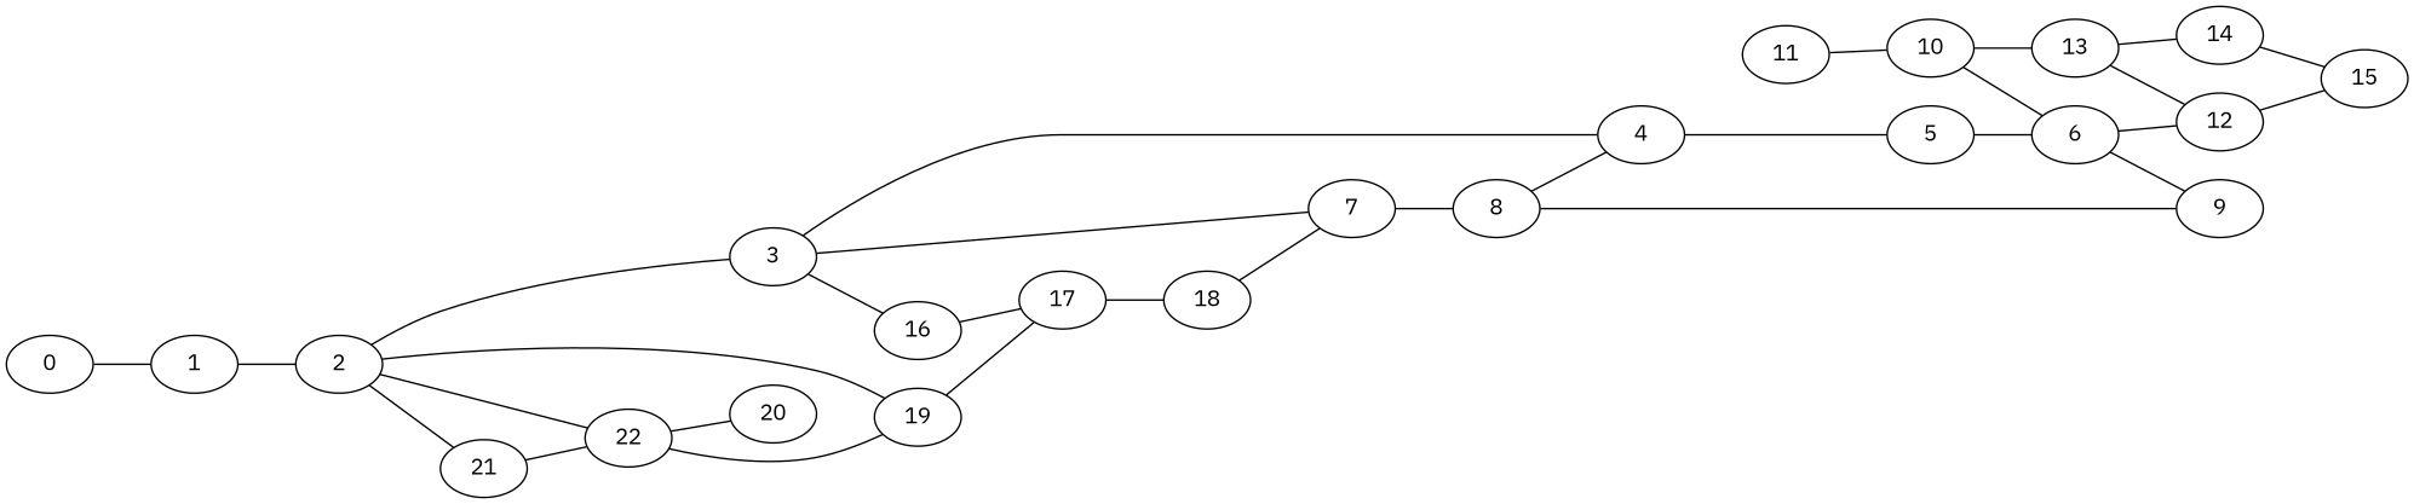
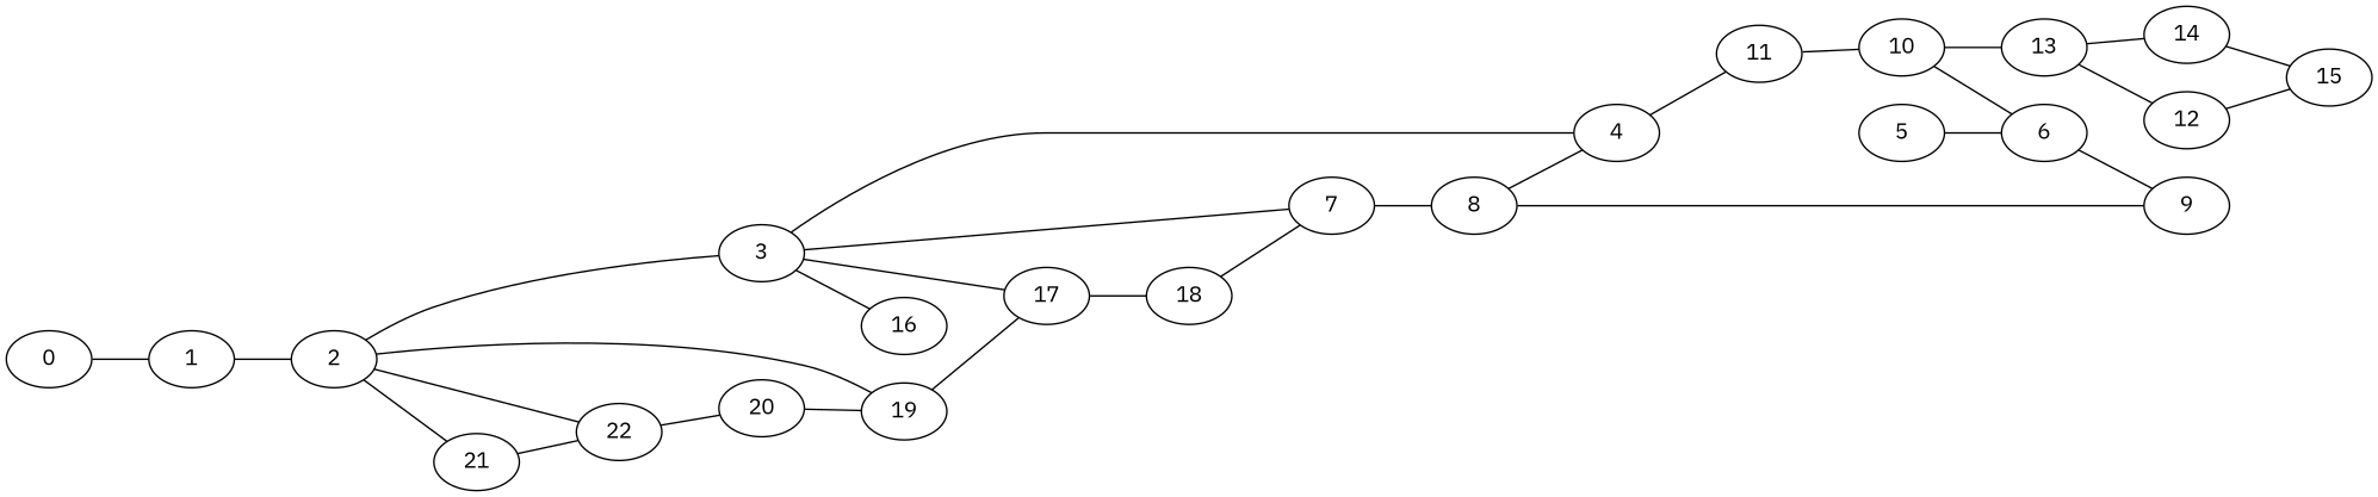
  graph {
    fontname="IBM Plex Sans"
    rankdir=LR
    node [fontname="IBM Plex Sans"]
    edge [fontname="IBM Plex Sans"]
    0
    1
    2
    3
    21
    22
    4
    16
    20
    5
    17
    6
    9
    12
    11
    10
    15
    7
    8
    13
    14
    18
    19
    0 -- 1
    1 -- 2
    2 -- 3
    2 -- 21
    2 -- 22
    3 -- 4
    3 -- 16
    21 -- 22
    22 -- 20
-   4 -- 5
-   16 -- 17
-   22 -- 19
+   4 -- 11
+   3 -- 17
+   20 -- 19
    5 -- 6
    17 -- 18
    6 -- 9
-   6 -- 12
    12 -- 15
    11 -- 10
    10 -- 6
    10 -- 13
    7 -- 3
    7 -- 8
    8 -- 4
    8 -- 9
    13 -- 12
    13 -- 14
    14 -- 15
    18 -- 7
    19 -- 2
    19 -- 17
  }
